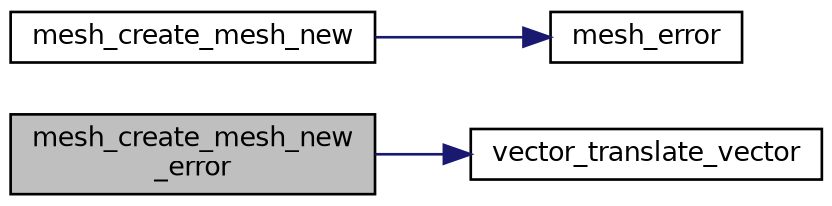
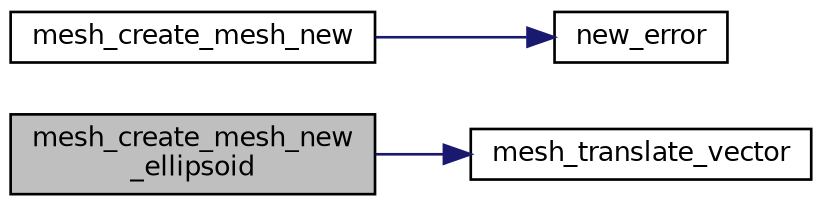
  digraph {
    rankdir=LR
    node [color=black fillcolor=white fontname=Helvetica fontsize=10 shape=record style=filled]
    edge [color=midnightblue fontname=Helvetica fontsize=10 labelfontname=Helvetica labelfontsize=10 style=solid]
-   n1 [fillcolor=grey75 fontcolor=black height=0.2 label="mesh_create_mesh_new\l_error" width=0.4]
-   n2 [height=0.2 label=vector_translate_vector width=0.4]
+   n1 [fillcolor=grey75 fontcolor=black height=0.2 label="mesh_create_mesh_new\l_ellipsoid" width=0.4]
+   n2 [height=0.2 label=mesh_translate_vector width=0.4]
    n3 [height=0.2 label=mesh_create_mesh_new width=0.4]
-   n4 [height=0.2 label=mesh_error width=0.4]
+   n4 [height=0.2 label=new_error width=0.4]
    n1 -> n2
    n3 -> n4
  }
